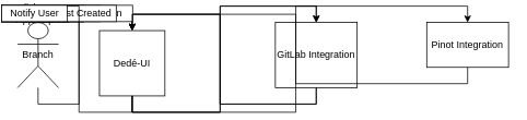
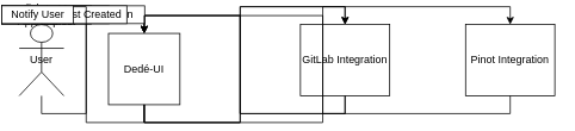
  <mxCell id="0" />
  <mxCell id="1" parent="0" />
- <mxCell id="2" value="Branch" style="shape=umlActor;whiteSpace=wrap;html=1;" vertex="1" parent="1"><mxGeometry x="20" y="20" width="50" height="80" as="geometry" /></mxCell>
+ <mxCell id="2" value="User" style="shape=umlActor;whiteSpace=wrap;html=1;" vertex="1" parent="1"><mxGeometry x="20" y="20" width="50" height="80" as="geometry" /></mxCell>
  <mxCell id="3" value="Dedé-UI" style="whiteSpace=wrap;html=1;" vertex="1" parent="1"><mxGeometry x="120" y="30" width="80" height="80" as="geometry" /></mxCell>
  <mxCell id="4" value="GitLab Integration" style="whiteSpace=wrap;html=1;" vertex="1" parent="1"><mxGeometry x="335" y="20" width="100" height="80" as="geometry" /></mxCell>
- <mxCell id="5" value="Pinot Integration" style="whiteSpace=wrap;html=1;" vertex="1" parent="1"><mxGeometry x="520" y="20" width="100" height="55" as="geometry" /></mxCell>
+ <mxCell id="5" value="Pinot Integration" style="whiteSpace=wrap;html=1;" vertex="1" parent="1"><mxGeometry x="520" y="20" width="100" height="80" as="geometry" /></mxCell>
  <mxCell id="6" value="" style="edgeStyle=orthogonalEdgeStyle;rounded=0;orthogonalLoop=1;jettySize=auto;html=1;exitX=0.5;exitY=1;exitDx=0;exitDy=0;entryX=0.5;entryY=0;entryDx=0;entryDy=0;" edge="1" parent="1" source="2" target="3"><mxGeometry width="100" height="50" relative="1" as="geometry" /></mxCell>
  <mxCell id="7" value="Click on Approve" style="whiteSpace=wrap;html=1;rounded=0;" vertex="1" parent="6"><mxGeometry x="0.5" y="-1" width="80" height="20" as="geometry" /></mxCell>
  <mxCell id="8" value="" style="edgeStyle=orthogonalEdgeStyle;rounded=0;orthogonalLoop=1;jettySize=auto;html=1;exitX=0.5;exitY=1;exitDx=0;exitDy=0;entryX=0.5;entryY=0;entryDx=0;entryDy=0;" edge="1" parent="1" source="3" target="4"><mxGeometry width="100" height="50" relative="1" as="geometry" /></mxCell>
  <mxCell id="9" value="Create Branch" style="whiteSpace=wrap;html=1;rounded=0;" vertex="1" parent="8"><mxGeometry x="0.5" y="-1" width="100" height="20" as="geometry" /></mxCell>
  <mxCell id="10" value="" style="edgeStyle=orthogonalEdgeStyle;rounded=0;orthogonalLoop=1;jettySize=auto;html=1;exitX=0.5;exitY=1;exitDx=0;exitDy=0;entryX=0.5;entryY=0;entryDx=0;entryDy=0;" edge="1" parent="1" source="4" target="3"><mxGeometry width="100" height="50" relative="1" as="geometry" /></mxCell>
  <mxCell id="11" value="Branch Created" style="whiteSpace=wrap;html=1;rounded=0;" vertex="1" parent="10"><mxGeometry x="0.5" y="-1" width="100" height="20" as="geometry" /></mxCell>
  <mxCell id="12" value="" style="edgeStyle=orthogonalEdgeStyle;rounded=0;orthogonalLoop=1;jettySize=auto;html=1;exitX=0.5;exitY=1;exitDx=0;exitDy=0;entryX=0.5;entryY=0;entryDx=0;entryDy=0;" edge="1" parent="1" source="3" target="5"><mxGeometry width="100" height="50" relative="1" as="geometry" /></mxCell>
  <mxCell id="13" value="Generate JSON" style="whiteSpace=wrap;html=1;rounded=0;" vertex="1" parent="12"><mxGeometry x="0.5" y="-1" width="100" height="20" as="geometry" /></mxCell>
  <mxCell id="14" value="" style="edgeStyle=orthogonalEdgeStyle;rounded=0;orthogonalLoop=1;jettySize=auto;html=1;exitX=0.5;exitY=1;exitDx=0;exitDy=0;entryX=0.5;entryY=0;entryDx=0;entryDy=0;" edge="1" parent="1" source="5" target="3"><mxGeometry width="100" height="50" relative="1" as="geometry" /></mxCell>
  <mxCell id="15" value="Execute Pinot Integration" style="whiteSpace=wrap;html=1;rounded=0;" vertex="1" parent="14"><mxGeometry x="0.5" y="-1" width="160" height="20" as="geometry" /></mxCell>
  <mxCell id="16" value="" style="edgeStyle=orthogonalEdgeStyle;rounded=0;orthogonalLoop=1;jettySize=auto;html=1;exitX=0.5;exitY=1;exitDx=0;exitDy=0;entryX=0.5;entryY=0;entryDx=0;entryDy=0;" edge="1" parent="1" source="3" target="4"><mxGeometry width="100" height="50" relative="1" as="geometry" /></mxCell>
  <mxCell id="17" value="Create Merge Request" style="whiteSpace=wrap;html=1;rounded=0;" vertex="1" parent="16"><mxGeometry x="0.5" y="-1" width="120" height="20" as="geometry" /></mxCell>
  <mxCell id="18" value="" style="edgeStyle=orthogonalEdgeStyle;rounded=0;orthogonalLoop=1;jettySize=auto;html=1;exitX=0.5;exitY=1;exitDx=0;exitDy=0;entryX=0.5;entryY=0;entryDx=0;entryDy=0;" edge="1" parent="1" source="4" target="3"><mxGeometry width="100" height="50" relative="1" as="geometry" /></mxCell>
  <mxCell id="19" value="Merge Request Created" style="whiteSpace=wrap;html=1;rounded=0;" vertex="1" parent="18"><mxGeometry x="0.5" y="-1" width="140" height="20" as="geometry" /></mxCell>
  <mxCell id="20" value="" style="edgeStyle=orthogonalEdgeStyle;rounded=0;orthogonalLoop=1;jettySize=auto;html=1;exitX=0.5;exitY=1;exitDx=0;exitDy=0;entryX=0.5;entryY=0;entryDx=0;entryDy=0;" edge="1" parent="1" source="3" target="2"><mxGeometry width="100" height="50" relative="1" as="geometry" /></mxCell>
  <mxCell id="21" value="Notify User" style="whiteSpace=wrap;html=1;rounded=0;" vertex="1" parent="20"><mxGeometry x="0.5" y="-1" width="80" height="20" as="geometry" /></mxCell>
